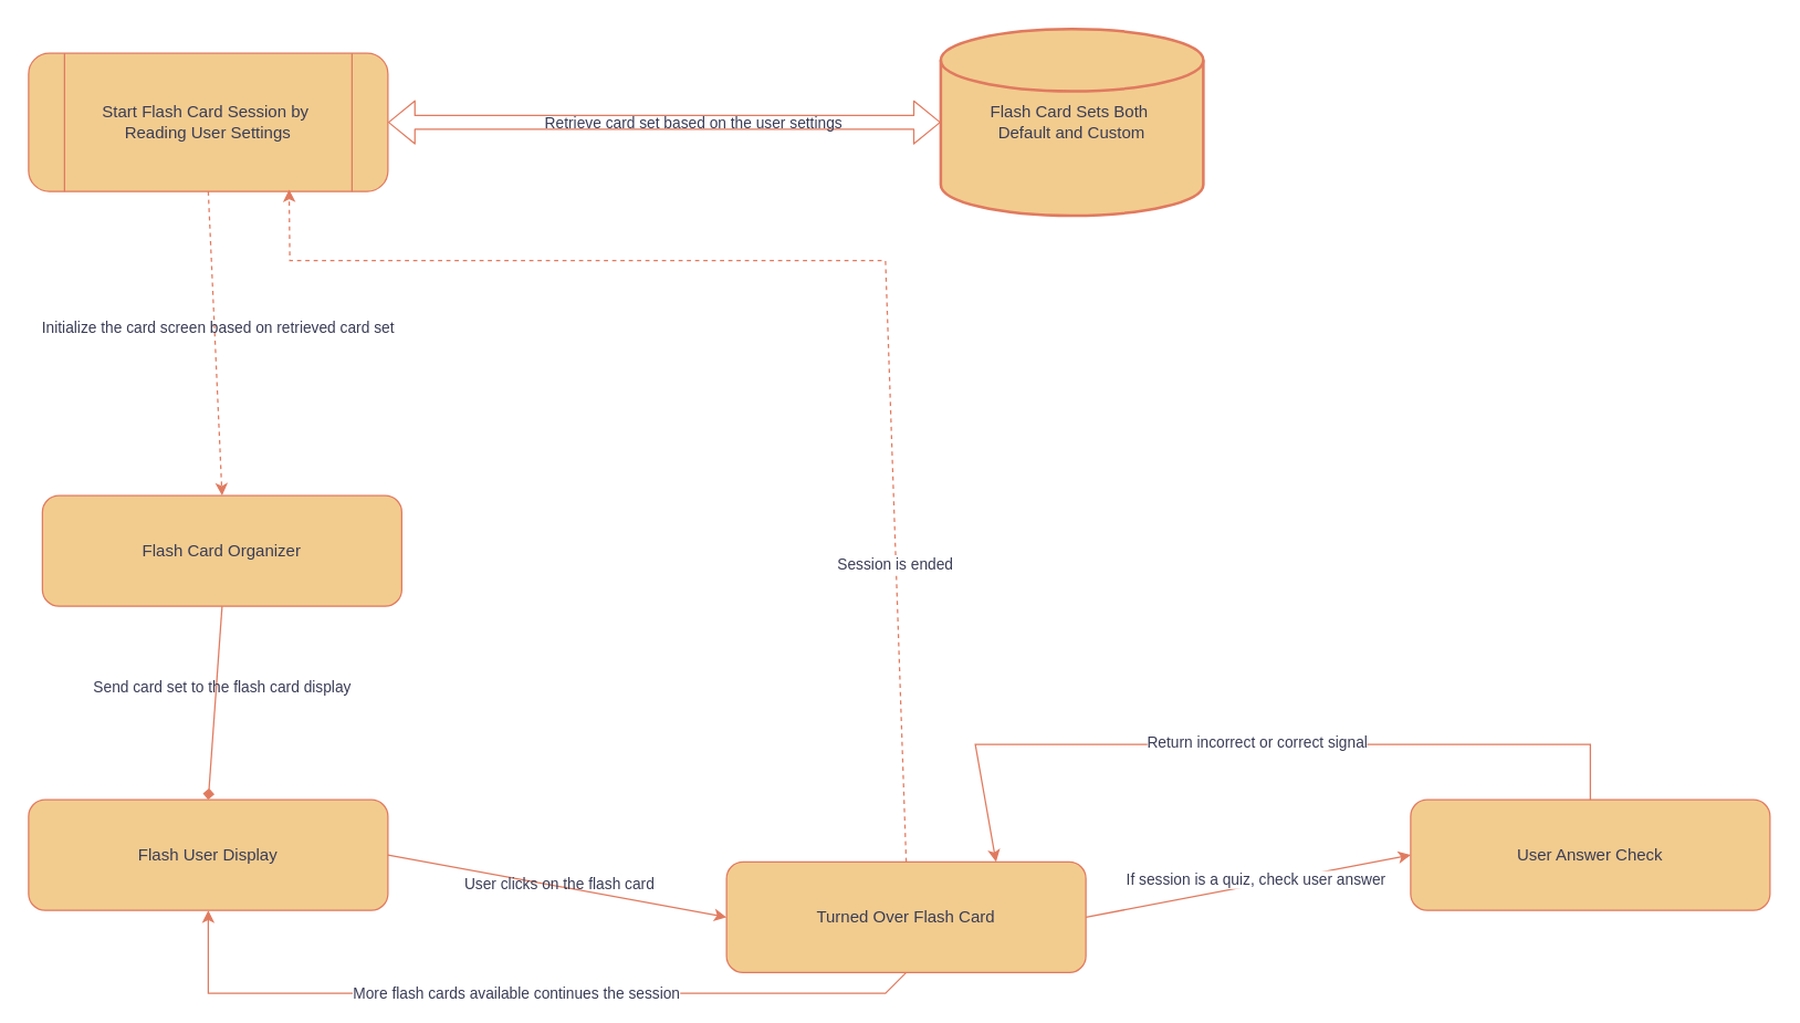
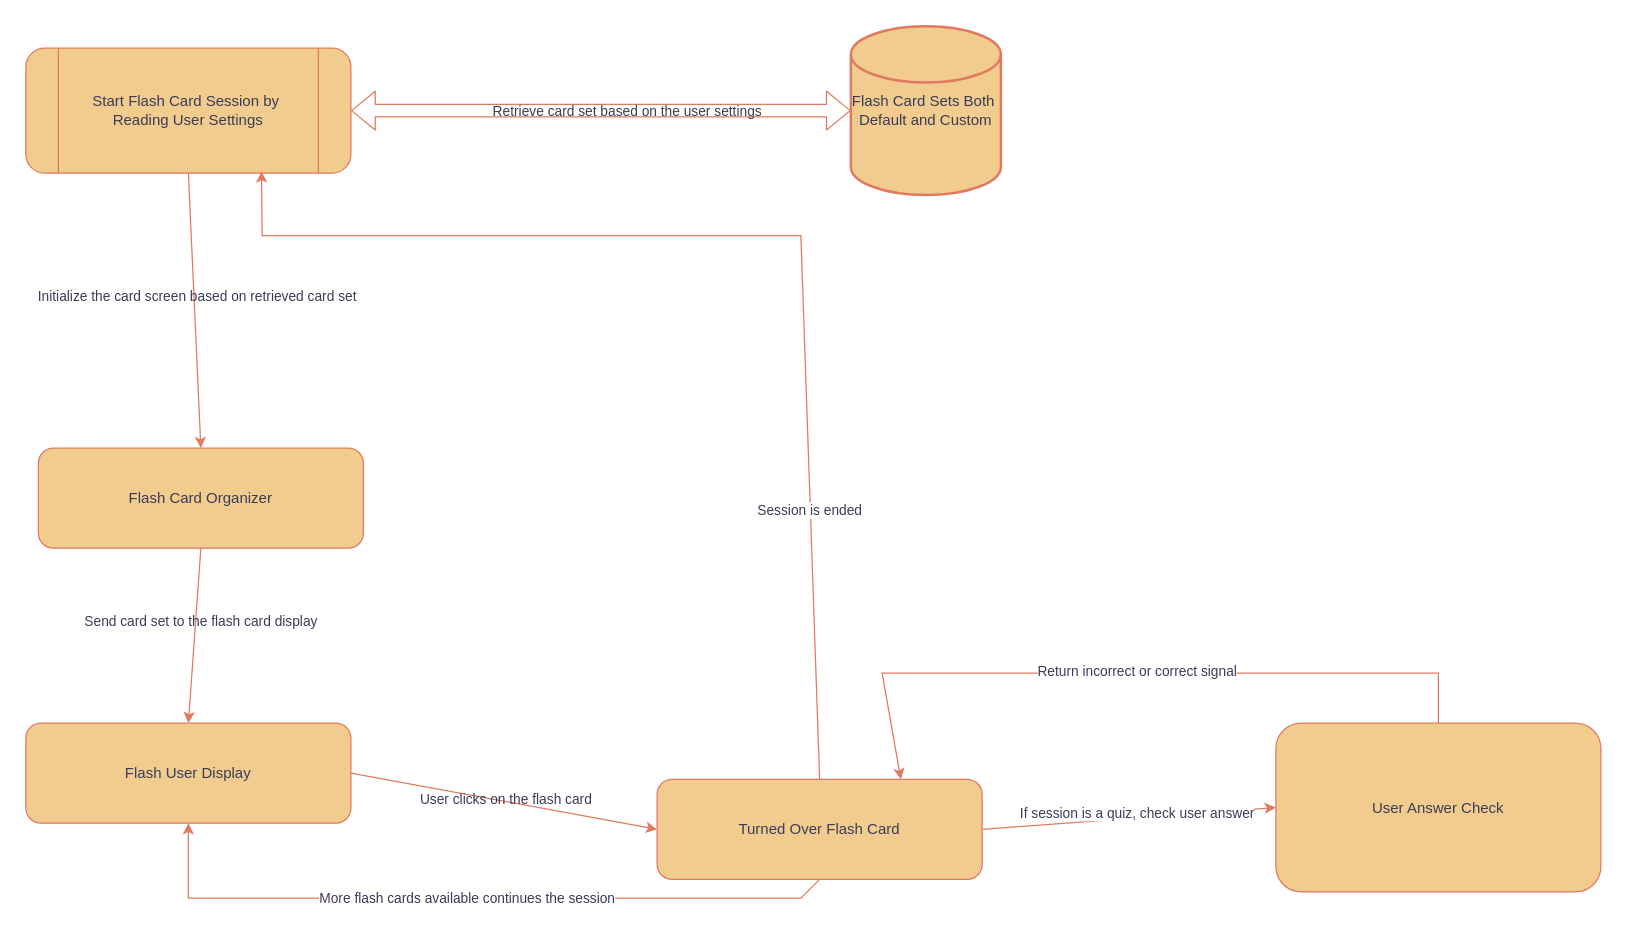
  <mxCell id="0" />
  <mxCell id="1" parent="0" />
  <mxCell id="2" value="Flash Card Organizer" style="rounded=1;whiteSpace=wrap;html=1;labelBackgroundColor=none;fillColor=#F2CC8F;strokeColor=#E07A5F;fontColor=#393C56;" parent="1" vertex="1"><mxGeometry x="30" y="358" width="260" height="80" as="geometry" /></mxCell>
  <mxCell id="3" value="Start Flash Card Session by&amp;nbsp;&lt;br&gt;Reading User Settings" style="shape=process;whiteSpace=wrap;html=1;backgroundOutline=1;rounded=1;labelBackgroundColor=none;fillColor=#F2CC8F;strokeColor=#E07A5F;fontColor=#393C56;" parent="1" vertex="1"><mxGeometry x="20" y="38" width="260" height="100" as="geometry" /></mxCell>
- <mxCell id="4" value="Flash Card Sets Both&amp;nbsp;&lt;br&gt;Default and Custom" style="strokeWidth=2;html=1;shape=mxgraph.flowchart.database;whiteSpace=wrap;rounded=1;labelBackgroundColor=none;fillColor=#F2CC8F;strokeColor=#E07A5F;fontColor=#393C56;" parent="1" vertex="1"><mxGeometry x="680" y="20.5" width="190" height="135" as="geometry" /></mxCell>
+ <mxCell id="4" value="Flash Card Sets Both&amp;nbsp;&lt;br&gt;Default and Custom" style="strokeWidth=2;html=1;shape=mxgraph.flowchart.database;whiteSpace=wrap;rounded=1;labelBackgroundColor=none;fillColor=#F2CC8F;strokeColor=#E07A5F;fontColor=#393C56;" parent="1" vertex="1"><mxGeometry x="680" y="20.5" width="120" height="135" as="geometry" /></mxCell>
  <mxCell id="5" value="" style="shape=flexArrow;endArrow=classic;startArrow=classic;html=1;rounded=1;exitX=1;exitY=0.5;exitDx=0;exitDy=0;labelBackgroundColor=none;strokeColor=#E07A5F;fontColor=default;" parent="1" source="3" target="4" edge="1"><mxGeometry width="100" height="100" relative="1" as="geometry"><mxPoint x="340" y="268" as="sourcePoint" /><mxPoint x="440" y="168" as="targetPoint" /></mxGeometry></mxCell>
  <mxCell id="6" value="Retrieve card set based on the user settings" style="edgeLabel;html=1;align=center;verticalAlign=middle;resizable=0;points=[];rounded=1;labelBackgroundColor=none;fontColor=#393C56;" parent="5" vertex="1" connectable="0"><mxGeometry x="0.098" relative="1" as="geometry"><mxPoint as="offset" /></mxGeometry></mxCell>
- <mxCell id="7" value="" style="endArrow=classic;html=1;rounded=1;exitX=0.5;exitY=1;exitDx=0;exitDy=0;entryX=0.5;entryY=0;entryDx=0;entryDy=0;labelBackgroundColor=none;strokeColor=#E07A5F;fontColor=default;dashed=1;" parent="1" source="3" target="2" edge="1"><mxGeometry width="50" height="50" relative="1" as="geometry"><mxPoint x="370" y="248" as="sourcePoint" /><mxPoint x="420" y="198" as="targetPoint" /></mxGeometry></mxCell>
+ <mxCell id="7" value="" style="endArrow=classic;html=1;rounded=1;exitX=0.5;exitY=1;exitDx=0;exitDy=0;entryX=0.5;entryY=0;entryDx=0;entryDy=0;labelBackgroundColor=none;strokeColor=#E07A5F;fontColor=default;" parent="1" source="3" target="2" edge="1"><mxGeometry width="50" height="50" relative="1" as="geometry"><mxPoint x="370" y="248" as="sourcePoint" /><mxPoint x="420" y="198" as="targetPoint" /></mxGeometry></mxCell>
  <mxCell id="8" value="Initialize the card screen based on retrieved card set" style="edgeLabel;html=1;align=center;verticalAlign=middle;resizable=0;points=[];rounded=1;labelBackgroundColor=none;fontColor=#393C56;" parent="7" vertex="1" connectable="0"><mxGeometry x="-0.097" y="2" relative="1" as="geometry"><mxPoint as="offset" /></mxGeometry></mxCell>
  <mxCell id="9" value="Flash User Display" style="rounded=1;whiteSpace=wrap;html=1;labelBackgroundColor=none;fillColor=#F2CC8F;strokeColor=#E07A5F;fontColor=#393C56;" parent="1" vertex="1"><mxGeometry x="20" y="578" width="260" height="80" as="geometry" /></mxCell>
- <mxCell id="10" value="" style="endArrow=diamond;html=1;rounded=1;exitX=0.5;exitY=1;exitDx=0;exitDy=0;entryX=0.5;entryY=0;entryDx=0;entryDy=0;labelBackgroundColor=none;strokeColor=#E07A5F;fontColor=default;" parent="1" source="2" target="9" edge="1"><mxGeometry width="50" height="50" relative="1" as="geometry"><mxPoint x="370" y="388" as="sourcePoint" /><mxPoint x="420" y="338" as="targetPoint" /></mxGeometry></mxCell>
+ <mxCell id="10" value="" style="endArrow=classic;html=1;rounded=1;exitX=0.5;exitY=1;exitDx=0;exitDy=0;entryX=0.5;entryY=0;entryDx=0;entryDy=0;labelBackgroundColor=none;strokeColor=#E07A5F;fontColor=default;" parent="1" source="2" target="9" edge="1"><mxGeometry width="50" height="50" relative="1" as="geometry"><mxPoint x="370" y="388" as="sourcePoint" /><mxPoint x="420" y="338" as="targetPoint" /></mxGeometry></mxCell>
  <mxCell id="11" value="Send card set to the flash card display" style="edgeLabel;html=1;align=center;verticalAlign=middle;resizable=0;points=[];labelBackgroundColor=none;fontColor=#393C56;" parent="10" vertex="1" connectable="0"><mxGeometry x="-0.171" y="4" relative="1" as="geometry"><mxPoint as="offset" /></mxGeometry></mxCell>
  <mxCell id="12" value="Turned Over Flash Card" style="rounded=1;whiteSpace=wrap;html=1;labelBackgroundColor=none;fillColor=#F2CC8F;strokeColor=#E07A5F;fontColor=#393C56;" parent="1" vertex="1"><mxGeometry x="525" y="623" width="260" height="80" as="geometry" /></mxCell>
  <mxCell id="13" value="" style="endArrow=classic;html=1;rounded=1;exitX=1;exitY=0.5;exitDx=0;exitDy=0;entryX=0;entryY=0.5;entryDx=0;entryDy=0;labelBackgroundColor=none;strokeColor=#E07A5F;fontColor=default;" parent="1" source="9" target="12" edge="1"><mxGeometry width="50" height="50" relative="1" as="geometry"><mxPoint x="370" y="658" as="sourcePoint" /><mxPoint x="420" y="608" as="targetPoint" /></mxGeometry></mxCell>
  <mxCell id="14" value="User clicks on the flash card" style="edgeLabel;html=1;align=center;verticalAlign=middle;resizable=0;points=[];labelBackgroundColor=none;fontColor=#393C56;" parent="13" vertex="1" connectable="0"><mxGeometry x="0.005" y="2" relative="1" as="geometry"><mxPoint as="offset" /></mxGeometry></mxCell>
- <mxCell id="15" value="" style="endArrow=classic;html=1;rounded=0;strokeColor=#E07A5F;fontColor=#393C56;fillColor=#F2CC8F;exitX=0.5;exitY=0;exitDx=0;exitDy=0;entryX=0.725;entryY=0.986;entryDx=0;entryDy=0;entryPerimeter=0;dashed=1;" parent="1" source="12" target="3" edge="1"><mxGeometry width="50" height="50" relative="1" as="geometry"><mxPoint x="370" y="398" as="sourcePoint" /><mxPoint x="420" y="348" as="targetPoint" /><Array as="points"><mxPoint x="640" y="188" /><mxPoint x="209" y="188" /></Array></mxGeometry></mxCell>
+ <mxCell id="15" value="" style="endArrow=classic;html=1;rounded=0;strokeColor=#E07A5F;fontColor=#393C56;fillColor=#F2CC8F;exitX=0.5;exitY=0;exitDx=0;exitDy=0;entryX=0.725;entryY=0.986;entryDx=0;entryDy=0;entryPerimeter=0;" parent="1" source="12" target="3" edge="1"><mxGeometry width="50" height="50" relative="1" as="geometry"><mxPoint x="370" y="398" as="sourcePoint" /><mxPoint x="420" y="348" as="targetPoint" /><Array as="points"><mxPoint x="640" y="188" /><mxPoint x="209" y="188" /></Array></mxGeometry></mxCell>
  <mxCell id="16" value="Session is ended" style="edgeLabel;html=1;align=center;verticalAlign=middle;resizable=0;points=[];fontColor=#393C56;" parent="15" vertex="1" connectable="0"><mxGeometry x="-0.53" y="1" relative="1" as="geometry"><mxPoint as="offset" /></mxGeometry></mxCell>
  <mxCell id="17" value="" style="endArrow=classic;html=1;rounded=0;strokeColor=#E07A5F;fontColor=#393C56;fillColor=#F2CC8F;exitX=0.5;exitY=1;exitDx=0;exitDy=0;entryX=0.5;entryY=1;entryDx=0;entryDy=0;" parent="1" source="12" target="9" edge="1"><mxGeometry width="50" height="50" relative="1" as="geometry"><mxPoint x="440" y="738" as="sourcePoint" /><mxPoint x="490" y="688" as="targetPoint" /><Array as="points"><mxPoint x="640" y="718" /><mxPoint x="150" y="718" /></Array></mxGeometry></mxCell>
  <mxCell id="18" value="More flash cards available continues the session" style="edgeLabel;html=1;align=center;verticalAlign=middle;resizable=0;points=[];fontColor=#393C56;" parent="17" vertex="1" connectable="0"><mxGeometry x="0.013" y="-1" relative="1" as="geometry"><mxPoint as="offset" /></mxGeometry></mxCell>
- <mxCell id="19" value="User Answer Check" style="rounded=1;whiteSpace=wrap;html=1;labelBackgroundColor=none;fillColor=#F2CC8F;strokeColor=#E07A5F;fontColor=#393C56;" parent="1" vertex="1"><mxGeometry x="1020" y="578" width="260" height="80" as="geometry" /></mxCell>
+ <mxCell id="19" value="User Answer Check" style="rounded=1;whiteSpace=wrap;html=1;labelBackgroundColor=none;fillColor=#F2CC8F;strokeColor=#E07A5F;fontColor=#393C56;" parent="1" vertex="1"><mxGeometry x="1020" y="578" width="260" height="135" as="geometry" /></mxCell>
  <mxCell id="20" value="" style="endArrow=classic;html=1;rounded=0;strokeColor=#E07A5F;fontColor=#393C56;fillColor=#F2CC8F;exitX=1;exitY=0.5;exitDx=0;exitDy=0;entryX=0;entryY=0.5;entryDx=0;entryDy=0;" parent="1" source="12" target="19" edge="1"><mxGeometry width="50" height="50" relative="1" as="geometry"><mxPoint x="760" y="578" as="sourcePoint" /><mxPoint x="810" y="528" as="targetPoint" /></mxGeometry></mxCell>
  <mxCell id="21" value="If session is a quiz, check user answer" style="edgeLabel;html=1;align=center;verticalAlign=middle;resizable=0;points=[];fontColor=#393C56;" parent="20" vertex="1" connectable="0"><mxGeometry x="0.05" y="4" relative="1" as="geometry"><mxPoint as="offset" /></mxGeometry></mxCell>
  <mxCell id="22" value="" style="endArrow=classic;html=1;rounded=0;strokeColor=#E07A5F;fontColor=#393C56;fillColor=#F2CC8F;exitX=0.5;exitY=0;exitDx=0;exitDy=0;entryX=0.75;entryY=0;entryDx=0;entryDy=0;" parent="1" source="19" target="12" edge="1"><mxGeometry width="50" height="50" relative="1" as="geometry"><mxPoint x="760" y="578" as="sourcePoint" /><mxPoint x="810" y="528" as="targetPoint" /><Array as="points"><mxPoint x="1150" y="538" /><mxPoint x="705" y="538" /></Array></mxGeometry></mxCell>
  <mxCell id="23" value="Return incorrect or correct signal" style="edgeLabel;html=1;align=center;verticalAlign=middle;resizable=0;points=[];fontColor=#393C56;" parent="22" vertex="1" connectable="0"><mxGeometry x="-0.014" y="-2" relative="1" as="geometry"><mxPoint as="offset" /></mxGeometry></mxCell>
